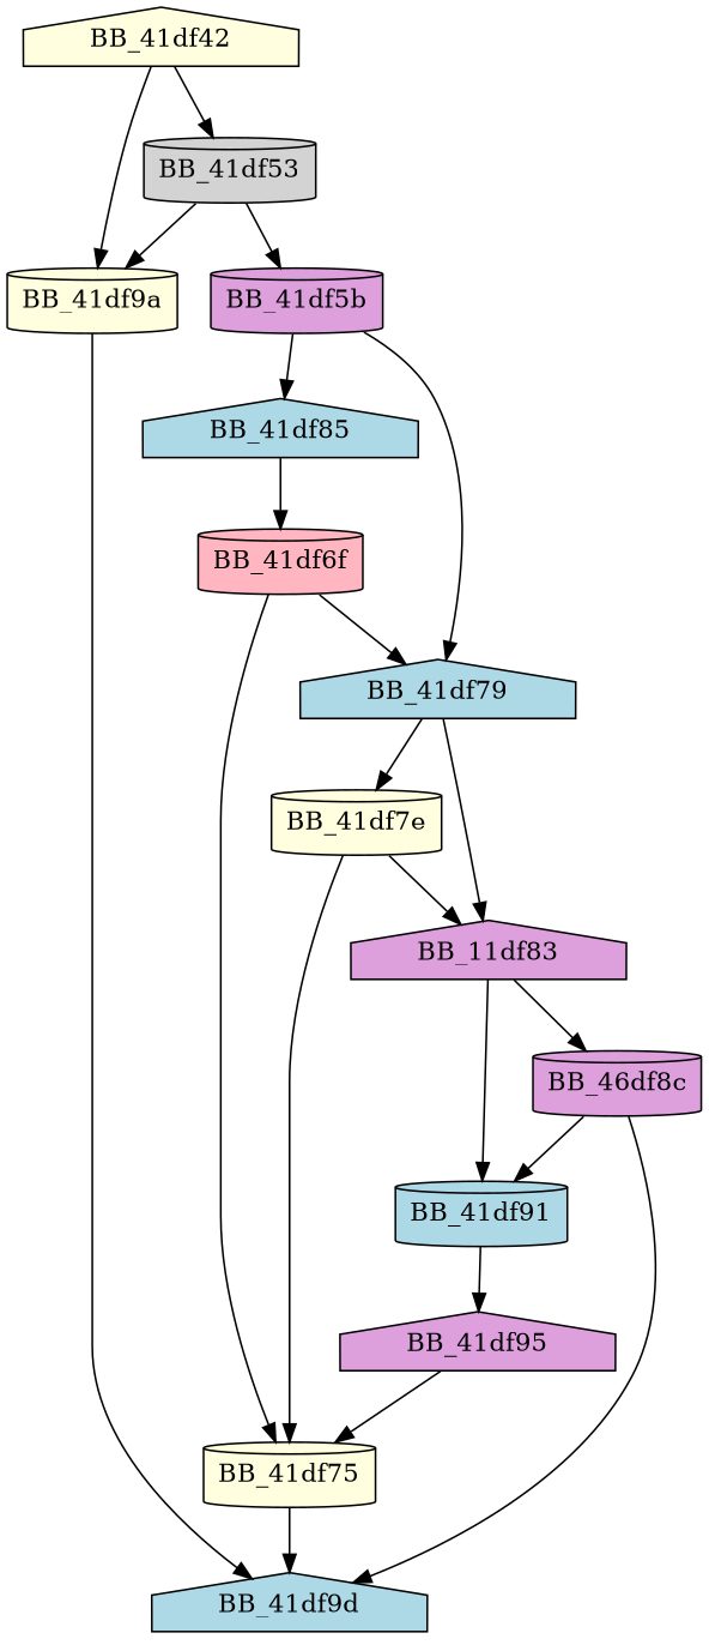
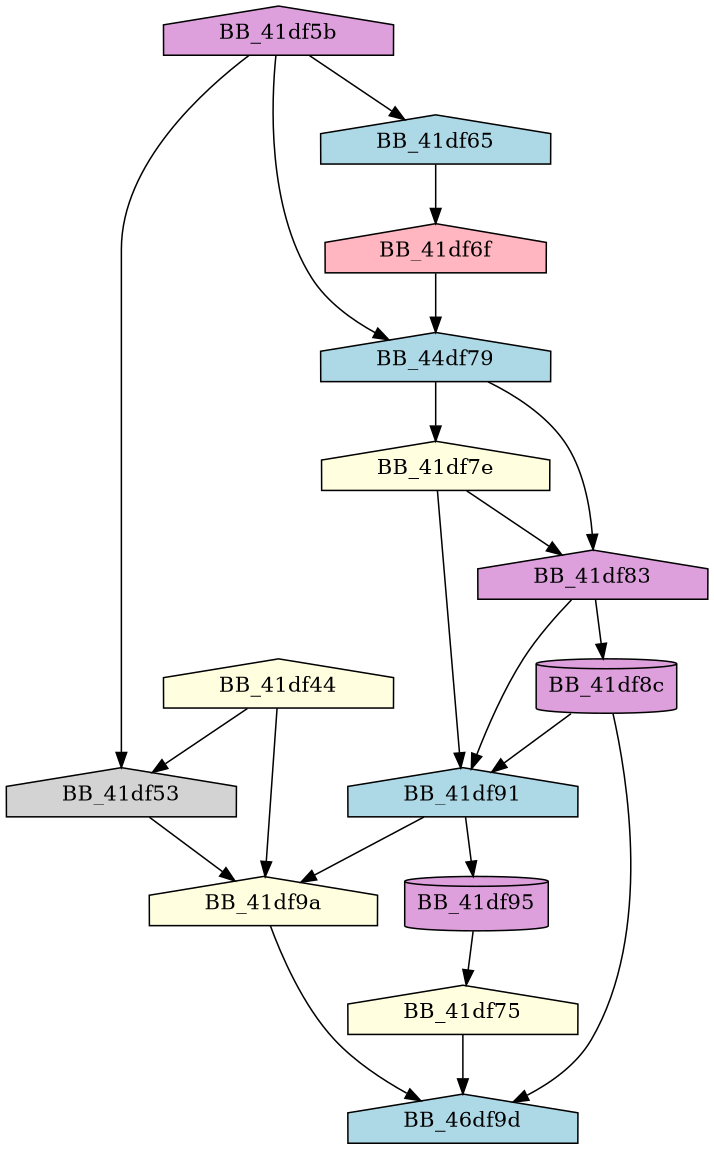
  digraph {
    node [fillcolor=lightyellow shape=house style=filled]
-   BB_41df53 [fillcolor=lightgrey shape=cylinder]
-   BB_41df42
-   BB_41df9a [shape=cylinder]
-   BB_41df5b [fillcolor=plum shape=cylinder]
-   BB_41df9d [fillcolor=lightblue]
-   BB_41df65 [fillcolor=lightblue label=BB_41df85]
-   BB_41df79 [fillcolor=lightblue]
-   BB_41df6f [fillcolor=lightpink shape=cylinder]
-   BB_41df7e [shape=cylinder]
-   BB_41df83 [fillcolor=plum label=BB_11df83]
-   BB_41df75 [shape=cylinder]
-   BB_41df8c [fillcolor=plum shape=cylinder label=BB_46df8c]
-   BB_41df91 [fillcolor=lightblue shape=cylinder]
-   BB_41df95 [fillcolor=plum]
+   BB_41df53 [fillcolor=lightgrey]
+   BB_41df42 [label=BB_41df44]
+   BB_41df9a
+   BB_41df5b [fillcolor=plum]
+   BB_41df9d [fillcolor=lightblue label=BB_46df9d]
+   BB_41df65 [fillcolor=lightblue]
+   BB_41df79 [fillcolor=lightblue label=BB_44df79]
+   BB_41df6f [fillcolor=lightpink]
+   BB_41df7e
+   BB_41df83 [fillcolor=plum]
+   BB_41df75
+   BB_41df8c [fillcolor=plum shape=cylinder]
+   BB_41df91 [fillcolor=lightblue]
+   BB_41df95 [fillcolor=plum shape=cylinder]
    BB_41df53 -> BB_41df9a
-   BB_41df53 -> BB_41df5b
+   BB_41df5b -> BB_41df53
    BB_41df42 -> BB_41df53
    BB_41df42 -> BB_41df9a
    BB_41df9a -> BB_41df9d
    BB_41df5b -> BB_41df65
    BB_41df5b -> BB_41df79
    BB_41df65 -> BB_41df6f
    BB_41df79 -> BB_41df7e
    BB_41df79 -> BB_41df83
    BB_41df6f -> BB_41df79
-   BB_41df6f -> BB_41df75
    BB_41df7e -> BB_41df83
-   BB_41df7e -> BB_41df75
+   BB_41df7e -> BB_41df91
    BB_41df83 -> BB_41df8c
    BB_41df83 -> BB_41df91
    BB_41df75 -> BB_41df9d
    BB_41df8c -> BB_41df9d
    BB_41df8c -> BB_41df91
+   BB_41df91 -> BB_41df9a
    BB_41df91 -> BB_41df95
    BB_41df95 -> BB_41df75
  }
